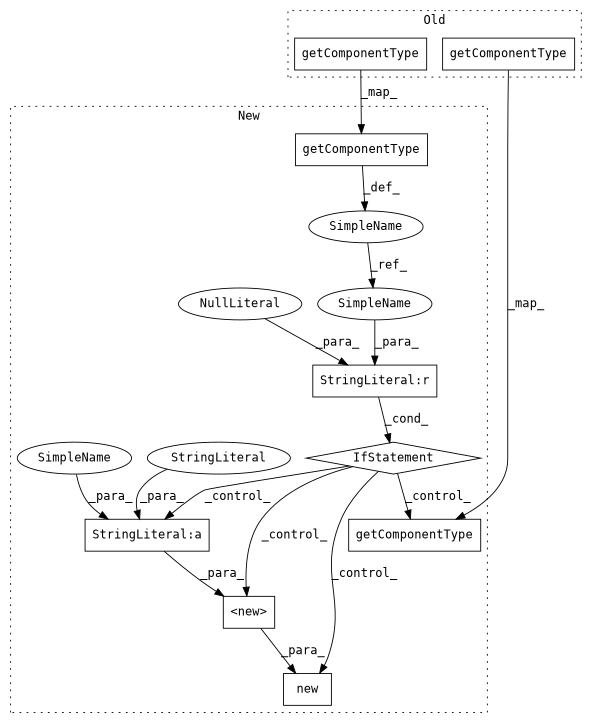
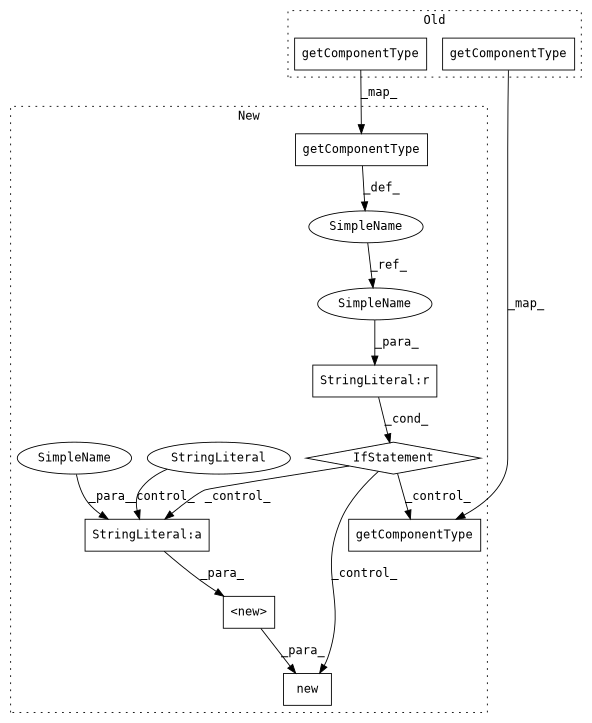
  digraph {
    fontname="DejaVu Sans Mono"
    node [a=32 fontname="DejaVu Sans Mono" l=18 shape=box]
    edge [fontname="DejaVu Sans Mono"]
    n1 [label=getComponentType s=46500]
    n2 [label=getComponentType s=46461]
    n3 [label=getComponentType s=47648]
    n4 [a=25 l="4,2" label=IfStatement s="47672,47705" shape=diamond]
    n5 [a=14 l="29,1" label="<new>" s="47721,47806"]
    n6 [a=27 l=3 label="StringLiteral:a" s=47758]
    n7 [a=27 l=4 label="StringLiteral:r" s=47697]
-   n8 [a=33 l=4 label=NullLiteral s=47701 shape=ellipse]
    n9 [a=53 l=6 label=new s=47715]
    n10 [label=getComponentType s=48033]
    n11 [a=42 l=21 label=SimpleName s=47615 shape=ellipse]
    n12 [a=45 l=38 label=StringLiteral s=47761 shape=ellipse]
    n13 [a=42 l=8 label=SimpleName s=47750 shape=ellipse]
    n14 [a=42 l=21 label=SimpleName s=47676 shape=ellipse]
    subgraph cluster_1 {
      label=Old
      style=dotted
      n1
      n2
    }
    subgraph cluster_2 {
      label=New
      style=dotted
      n3
      n4
      n5
      n6
      n7
-     n8
      n9
      n10
      n11
      n12
      n13
      n14
    }
    n1 -> n3 [label=_map_]
    n2 -> n10 [label=_map_]
    n3 -> n11 [label=_def_]
-   n4 -> n5 [label=_control_]
    n4 -> n6 [label=_control_]
    n4 -> n9 [label=_control_]
    n4 -> n10 [label=_control_]
    n5 -> n9 [label=_para_]
    n6 -> n5 [label=_para_]
    n7 -> n4 [label=_cond_]
-   n8 -> n7 [label=_para_]
    n11 -> n14 [label=_ref_]
-   n12 -> n6 [label=_para_]
+   n12 -> n6 [label=_control_]
    n13 -> n6 [label=_para_]
    n14 -> n7 [label=_para_]
  }
